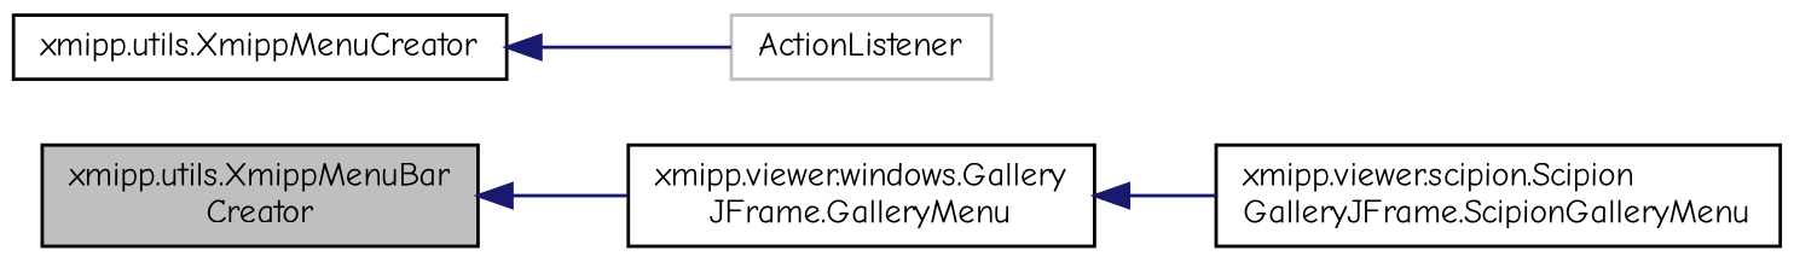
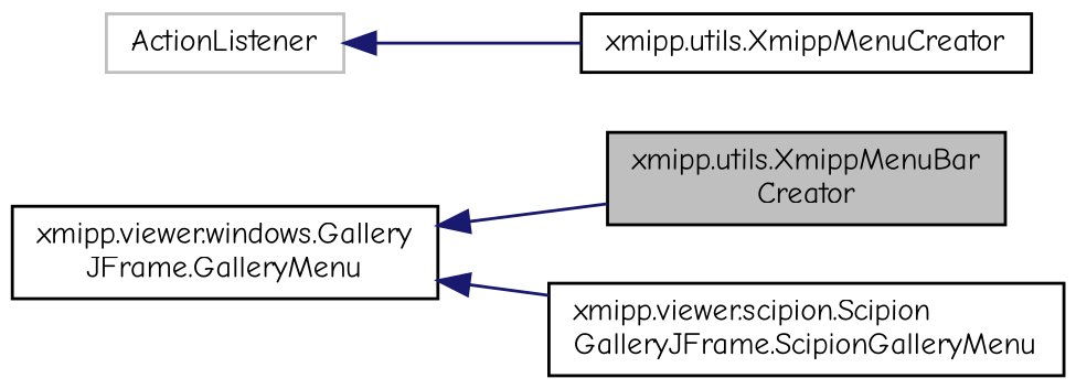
  digraph {
    fontname="Comic Neue"
    rankdir=LR
    node [color=black fillcolor=white fontname="Comic Neue" fontsize=10 shape=record style=filled]
    edge [color=midnightblue dir=back fontname="Comic Neue" fontsize=10 labelfontname=Helvetica labelfontsize=10 style=solid]
    n1 [fillcolor=grey75 fontcolor=black height=0.2 label="xmipp.utils.XmippMenuBar\lCreator" width=0.4]
    n2 [height=0.2 label="xmipp.viewer.windows.Gallery\lJFrame.GalleryMenu" width=0.4]
    n3 [height=0.2 label="xmipp.viewer.scipion.Scipion\lGalleryJFrame.ScipionGalleryMenu" width=0.4]
    n4 [height=0.2 label="xmipp.utils.XmippMenuCreator" width=0.4]
    n5 [color=grey75 height=0.2 label=ActionListener width=0.4]
-   n1 -> n2
+   n2 -> n1
    n2 -> n3
-   n4 -> n5
+   n5 -> n4
  }
